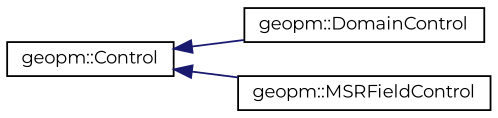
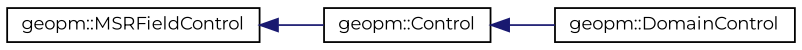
  digraph {
    fontname=Montserrat
    rankdir=LR
    node [color=black fillcolor=white fontname=Montserrat fontsize=10 shape=record style=filled]
    edge [color=midnightblue dir=back fontname=Montserrat fontsize=10 labelfontname=Helvetica labelfontsize=10 style=solid]
    n1 [height=0.2 label="geopm::Control" width=0.4]
    n2 [height=0.2 label="geopm::DomainControl" width=0.4]
    n3 [height=0.2 label="geopm::MSRFieldControl" width=0.4]
    n1 -> n2
-   n1 -> n3
+   n3 -> n1
  }
